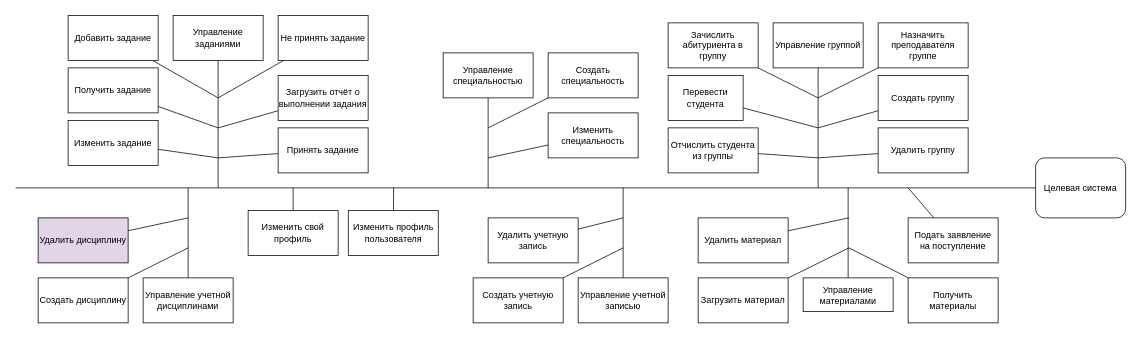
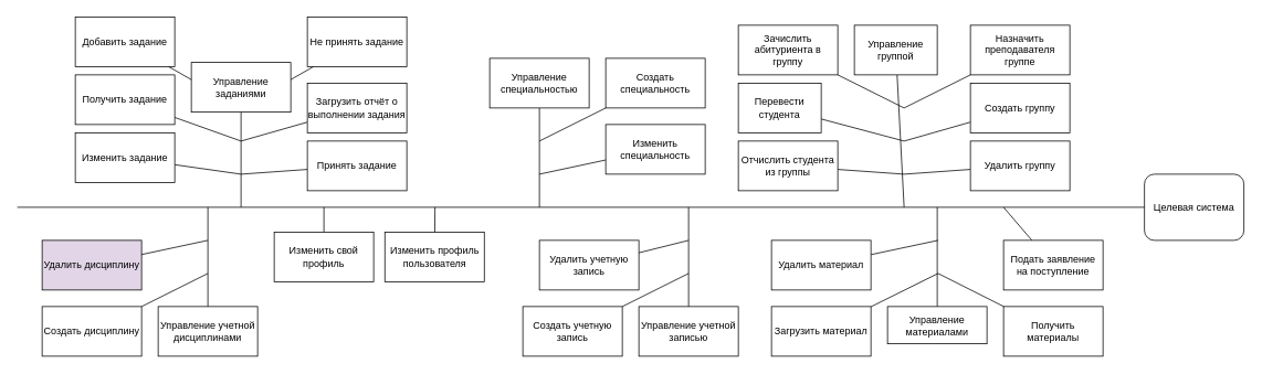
  <mxCell id="0" />
  <mxCell id="1" parent="0" />
  <mxCell id="2" value="Целевая система" style="rounded=1;whiteSpace=wrap;html=1;" parent="1" vertex="1"><mxGeometry x="1380" y="210" width="120" height="80" as="geometry" /></mxCell>
  <mxCell id="3" value="" style="endArrow=none;html=1;" parent="1" target="2" edge="1"><mxGeometry width="50" height="50" relative="1" as="geometry"><mxPoint x="20" y="250" as="sourcePoint" /><mxPoint x="570" y="150" as="targetPoint" /></mxGeometry></mxCell>
  <mxCell id="4" style="edgeStyle=none;rounded=0;orthogonalLoop=1;jettySize=auto;html=1;endArrow=none;endFill=0;" parent="1" source="5" edge="1"><mxGeometry relative="1" as="geometry"><mxPoint x="290" y="170" as="targetPoint" /></mxGeometry></mxCell>
  <mxCell id="5" value="&lt;span&gt;Получить задание&lt;/span&gt;" style="rounded=0;whiteSpace=wrap;html=1;" parent="1" vertex="1"><mxGeometry x="90" y="90" width="120" height="60" as="geometry" /></mxCell>
  <mxCell id="6" style="edgeStyle=none;rounded=0;orthogonalLoop=1;jettySize=auto;html=1;endArrow=none;endFill=0;" parent="1" source="7" edge="1"><mxGeometry relative="1" as="geometry"><mxPoint x="290" y="130" as="targetPoint" /></mxGeometry></mxCell>
  <mxCell id="7" value="&lt;span&gt;Добавить задание&lt;/span&gt;" style="rounded=0;whiteSpace=wrap;html=1;" parent="1" vertex="1"><mxGeometry x="90" y="20" width="120" height="60" as="geometry" /></mxCell>
  <mxCell id="8" style="edgeStyle=none;rounded=0;orthogonalLoop=1;jettySize=auto;html=1;endArrow=none;endFill=0;" parent="1" source="9" edge="1"><mxGeometry relative="1" as="geometry"><mxPoint x="1090" y="210" as="targetPoint" /></mxGeometry></mxCell>
  <mxCell id="9" value="&lt;span&gt;Отчислить студента из группы&lt;br&gt;&lt;/span&gt;" style="rounded=0;whiteSpace=wrap;html=1;" parent="1" vertex="1"><mxGeometry x="890" y="170" width="120" height="60" as="geometry" /></mxCell>
  <mxCell id="10" style="edgeStyle=none;rounded=0;orthogonalLoop=1;jettySize=auto;html=1;endArrow=none;endFill=0;" parent="1" source="11" edge="1"><mxGeometry relative="1" as="geometry"><mxPoint x="1210" y="250" as="targetPoint" /></mxGeometry></mxCell>
  <mxCell id="11" value="&lt;span&gt;Подать заявление на поступление&lt;/span&gt;" style="rounded=0;whiteSpace=wrap;html=1;" parent="1" vertex="1"><mxGeometry x="1210" y="290" width="120" height="60" as="geometry" /></mxCell>
  <mxCell id="12" style="edgeStyle=none;rounded=0;orthogonalLoop=1;jettySize=auto;html=1;endArrow=none;endFill=0;" parent="1" source="13" edge="1"><mxGeometry relative="1" as="geometry"><mxPoint x="1090" y="130" as="targetPoint" /></mxGeometry></mxCell>
  <mxCell id="13" value="&lt;span&gt;Зачислить абитуриента в группу&lt;/span&gt;" style="rounded=0;whiteSpace=wrap;html=1;" parent="1" vertex="1"><mxGeometry x="890" y="30" width="120" height="60" as="geometry" /></mxCell>
  <mxCell id="14" style="edgeStyle=none;rounded=0;orthogonalLoop=1;jettySize=auto;html=1;endArrow=none;endFill=0;" parent="1" source="15" edge="1"><mxGeometry relative="1" as="geometry"><mxPoint x="650" y="170" as="targetPoint" /></mxGeometry></mxCell>
  <mxCell id="15" value="&lt;span&gt;Создать специальность&lt;/span&gt;" style="rounded=0;whiteSpace=wrap;html=1;" parent="1" vertex="1"><mxGeometry x="730" y="70" width="120" height="60" as="geometry" /></mxCell>
  <mxCell id="16" style="edgeStyle=none;rounded=0;orthogonalLoop=1;jettySize=auto;html=1;endArrow=none;endFill=0;" parent="1" source="17" edge="1"><mxGeometry relative="1" as="geometry"><mxPoint x="290" y="170" as="targetPoint" /></mxGeometry></mxCell>
  <mxCell id="17" value="&lt;span&gt;Загрузить отчёт о выполнении задания&lt;/span&gt;" style="rounded=0;whiteSpace=wrap;html=1;" parent="1" vertex="1"><mxGeometry x="370" y="100" width="120" height="60" as="geometry" /></mxCell>
  <mxCell id="18" value="Удалить учетную запись" style="rounded=0;whiteSpace=wrap;html=1;" parent="1" vertex="1"><mxGeometry x="650" y="290" width="120" height="60" as="geometry" /></mxCell>
  <mxCell id="19" value="Создать учетную запись" style="rounded=0;whiteSpace=wrap;html=1;" parent="1" vertex="1"><mxGeometry x="630" y="370" width="120" height="60" as="geometry" /></mxCell>
  <mxCell id="20" value="Управление&amp;nbsp;учетной записью" style="rounded=0;whiteSpace=wrap;html=1;" parent="1" vertex="1"><mxGeometry x="770" y="370" width="120" height="60" as="geometry" /></mxCell>
  <mxCell id="21" value="" style="endArrow=none;html=1;" parent="1" source="20" edge="1"><mxGeometry width="50" height="50" relative="1" as="geometry"><mxPoint x="1070" y="515" as="sourcePoint" /><mxPoint x="830" y="250" as="targetPoint" /></mxGeometry></mxCell>
  <mxCell id="22" value="" style="endArrow=none;html=1;" parent="1" source="18" edge="1"><mxGeometry width="50" height="50" relative="1" as="geometry"><mxPoint x="1070" y="515" as="sourcePoint" /><mxPoint x="830" y="290" as="targetPoint" /></mxGeometry></mxCell>
  <mxCell id="23" value="" style="endArrow=none;html=1;" parent="1" source="19" edge="1"><mxGeometry width="50" height="50" relative="1" as="geometry"><mxPoint x="1070" y="515" as="sourcePoint" /><mxPoint x="830" y="330" as="targetPoint" /></mxGeometry></mxCell>
  <mxCell id="24" style="rounded=0;orthogonalLoop=1;jettySize=auto;html=1;endArrow=none;endFill=0;" parent="1" source="25" edge="1"><mxGeometry relative="1" as="geometry"><mxPoint x="1090" y="250" as="targetPoint" /></mxGeometry></mxCell>
- <mxCell id="25" value="Управление группой" style="rounded=0;whiteSpace=wrap;html=1;" parent="1" vertex="1"><mxGeometry x="1030" y="30" width="120" height="60" as="geometry" /></mxCell>
+ <mxCell id="25" value="Управление группой" style="rounded=0;whiteSpace=wrap;html=1;" parent="1" vertex="1"><mxGeometry x="1030" y="30" width="100" height="60" as="geometry" /></mxCell>
  <mxCell id="26" style="rounded=0;orthogonalLoop=1;jettySize=auto;html=1;endArrow=none;endFill=0;" parent="1" source="27" edge="1"><mxGeometry relative="1" as="geometry"><mxPoint x="1090" y="170" as="targetPoint" /></mxGeometry></mxCell>
  <mxCell id="27" value="Создать группу" style="rounded=0;whiteSpace=wrap;html=1;" parent="1" vertex="1"><mxGeometry x="1170" y="100" width="120" height="60" as="geometry" /></mxCell>
  <mxCell id="28" style="edgeStyle=none;rounded=0;orthogonalLoop=1;jettySize=auto;html=1;endArrow=none;endFill=0;" parent="1" source="29" edge="1"><mxGeometry relative="1" as="geometry"><mxPoint x="1090" y="210" as="targetPoint" /></mxGeometry></mxCell>
  <mxCell id="29" value="Удалить группу" style="rounded=0;whiteSpace=wrap;html=1;" parent="1" vertex="1"><mxGeometry x="1170" y="170" width="120" height="60" as="geometry" /></mxCell>
  <mxCell id="30" style="rounded=0;orthogonalLoop=1;jettySize=auto;html=1;endArrow=none;endFill=0;" parent="1" source="31" edge="1"><mxGeometry relative="1" as="geometry"><mxPoint x="1130" y="250" as="targetPoint" /></mxGeometry></mxCell>
  <mxCell id="31" value="Управление материалами" style="rounded=0;whiteSpace=wrap;html=1;" parent="1" vertex="1"><mxGeometry x="1070" y="370" width="120" height="45" as="geometry" /></mxCell>
  <mxCell id="32" style="edgeStyle=none;rounded=0;orthogonalLoop=1;jettySize=auto;html=1;endArrow=none;endFill=0;" parent="1" source="33" edge="1"><mxGeometry relative="1" as="geometry"><mxPoint x="1131" y="330" as="targetPoint" /></mxGeometry></mxCell>
  <mxCell id="33" value="Загрузить материал" style="rounded=0;whiteSpace=wrap;html=1;" parent="1" vertex="1"><mxGeometry x="930" y="370" width="120" height="60" as="geometry" /></mxCell>
  <mxCell id="34" style="edgeStyle=none;rounded=0;orthogonalLoop=1;jettySize=auto;html=1;endArrow=none;endFill=0;" parent="1" source="35" edge="1"><mxGeometry relative="1" as="geometry"><mxPoint x="1131" y="290" as="targetPoint" /></mxGeometry></mxCell>
  <mxCell id="35" value="Удалить материал" style="rounded=0;whiteSpace=wrap;html=1;" parent="1" vertex="1"><mxGeometry x="930" y="290" width="120" height="60" as="geometry" /></mxCell>
  <mxCell id="36" style="edgeStyle=none;rounded=0;orthogonalLoop=1;jettySize=auto;html=1;endArrow=none;endFill=0;" parent="1" source="37" edge="1"><mxGeometry relative="1" as="geometry"><mxPoint x="1131" y="330" as="targetPoint" /></mxGeometry></mxCell>
  <mxCell id="37" value="Получить материалы" style="rounded=0;whiteSpace=wrap;html=1;" parent="1" vertex="1"><mxGeometry x="1210" y="370" width="120" height="60" as="geometry" /></mxCell>
  <mxCell id="38" style="edgeStyle=none;rounded=0;orthogonalLoop=1;jettySize=auto;html=1;endArrow=none;endFill=0;" parent="1" source="39" edge="1"><mxGeometry relative="1" as="geometry"><mxPoint x="650" y="250" as="targetPoint" /></mxGeometry></mxCell>
  <mxCell id="39" value="&lt;span&gt;Управление специальностью&lt;/span&gt;" style="rounded=0;whiteSpace=wrap;html=1;" parent="1" vertex="1"><mxGeometry x="590" y="70" width="120" height="60" as="geometry" /></mxCell>
  <mxCell id="40" style="edgeStyle=none;rounded=0;orthogonalLoop=1;jettySize=auto;html=1;endArrow=none;endFill=0;" parent="1" source="41" edge="1"><mxGeometry relative="1" as="geometry"><mxPoint x="650" y="210" as="targetPoint" /></mxGeometry></mxCell>
  <mxCell id="41" value="&lt;span&gt;Изменить специальность&lt;/span&gt;" style="rounded=0;whiteSpace=wrap;html=1;" parent="1" vertex="1"><mxGeometry x="730" y="150" width="120" height="60" as="geometry" /></mxCell>
  <mxCell id="42" style="edgeStyle=none;rounded=0;orthogonalLoop=1;jettySize=auto;html=1;endArrow=none;endFill=0;" parent="1" source="43" edge="1"><mxGeometry relative="1" as="geometry"><mxPoint x="290" y="210" as="targetPoint" /></mxGeometry></mxCell>
  <mxCell id="43" value="&lt;span&gt;Изменить задание&lt;/span&gt;" style="rounded=0;whiteSpace=wrap;html=1;" parent="1" vertex="1"><mxGeometry x="90" y="160" width="120" height="60" as="geometry" /></mxCell>
  <mxCell id="44" style="edgeStyle=none;rounded=0;orthogonalLoop=1;jettySize=auto;html=1;endArrow=none;endFill=0;" parent="1" source="45" edge="1"><mxGeometry relative="1" as="geometry"><mxPoint x="290" y="210" as="targetPoint" /></mxGeometry></mxCell>
  <mxCell id="45" value="Принять задание" style="rounded=0;whiteSpace=wrap;html=1;" parent="1" vertex="1"><mxGeometry x="370" y="170" width="120" height="60" as="geometry" /></mxCell>
  <mxCell id="46" style="edgeStyle=none;rounded=0;orthogonalLoop=1;jettySize=auto;html=1;endArrow=none;endFill=0;" parent="1" source="47" edge="1"><mxGeometry relative="1" as="geometry"><mxPoint x="290" y="130" as="targetPoint" /></mxGeometry></mxCell>
  <mxCell id="47" value="Не принять задание" style="rounded=0;whiteSpace=wrap;html=1;" parent="1" vertex="1"><mxGeometry x="370" y="20" width="120" height="60" as="geometry" /></mxCell>
  <mxCell id="48" style="edgeStyle=none;rounded=0;orthogonalLoop=1;jettySize=auto;html=1;endArrow=none;endFill=0;" parent="1" source="49" edge="1"><mxGeometry relative="1" as="geometry"><mxPoint x="290" y="250" as="targetPoint" /></mxGeometry></mxCell>
- <mxCell id="49" value="Управление заданиями" style="rounded=0;whiteSpace=wrap;html=1;" parent="1" vertex="1"><mxGeometry x="230" y="20" width="120" height="60" as="geometry" /></mxCell>
+ <mxCell id="49" value="Управление заданиями" style="rounded=0;whiteSpace=wrap;html=1;" parent="1" vertex="1"><mxGeometry x="230" y="75" width="120" height="60" as="geometry" /></mxCell>
  <mxCell id="50" style="rounded=0;orthogonalLoop=1;jettySize=auto;html=1;endArrow=none;endFill=0;" parent="1" source="51" edge="1"><mxGeometry relative="1" as="geometry"><mxPoint x="1090" y="170" as="targetPoint" /></mxGeometry></mxCell>
  <mxCell id="51" value="&lt;span&gt;Перевести студента&lt;/span&gt;" style="rounded=0;whiteSpace=wrap;html=1;" parent="1" vertex="1"><mxGeometry x="890" y="100" width="100" height="60" as="geometry" /></mxCell>
  <mxCell id="52" style="edgeStyle=none;rounded=0;orthogonalLoop=1;jettySize=auto;html=1;endArrow=none;endFill=0;" parent="1" source="53" edge="1"><mxGeometry relative="1" as="geometry"><mxPoint x="524" y="250" as="targetPoint" /></mxGeometry></mxCell>
  <mxCell id="53" value="Изменить профиль пользователя" style="rounded=0;whiteSpace=wrap;html=1;" parent="1" vertex="1"><mxGeometry x="463.5" y="280" width="120" height="60" as="geometry" /></mxCell>
  <mxCell id="54" style="edgeStyle=none;rounded=0;orthogonalLoop=1;jettySize=auto;html=1;endArrow=none;endFill=0;" parent="1" source="55" edge="1"><mxGeometry relative="1" as="geometry"><mxPoint x="390" y="250" as="targetPoint" /></mxGeometry></mxCell>
  <mxCell id="55" value="Изменить свой профиль" style="rounded=0;whiteSpace=wrap;html=1;" parent="1" vertex="1"><mxGeometry x="330" y="280" width="120" height="60" as="geometry" /></mxCell>
  <mxCell id="56" style="rounded=0;orthogonalLoop=1;jettySize=auto;html=1;endArrow=none;endFill=0;" edge="1" parent="1" source="57"><mxGeometry relative="1" as="geometry"><mxPoint x="1090" y="130" as="targetPoint" /></mxGeometry></mxCell>
  <mxCell id="57" value="Назначить преподавателя группе" style="rounded=0;whiteSpace=wrap;html=1;" vertex="1" parent="1"><mxGeometry x="1170" y="30" width="120" height="60" as="geometry" /></mxCell>
  <mxCell id="58" value="Создать дисциплину" style="rounded=0;whiteSpace=wrap;html=1;" vertex="1" parent="1"><mxGeometry y="370" width="120" height="60" as="geometry" x="50" /></mxCell>
  <mxCell id="59" value="Удалить дисциплину" style="rounded=0;whiteSpace=wrap;html=1;fillColor=#e1d5e7;" vertex="1" parent="1"><mxGeometry y="290" width="120" height="60" as="geometry" x="50" /></mxCell>
  <mxCell id="60" value="Управление&amp;nbsp;учетной дисциплинами" style="rounded=0;whiteSpace=wrap;html=1;" vertex="1" parent="1"><mxGeometry x="190" y="370" width="120" height="60" as="geometry" /></mxCell>
  <mxCell id="61" value="" style="endArrow=none;html=1;" edge="1" source="58" parent="1"><mxGeometry width="50" height="50" relative="1" as="geometry"><mxPoint x="490" y="515" as="sourcePoint" /><mxPoint x="250" y="330" as="targetPoint" /></mxGeometry></mxCell>
  <mxCell id="62" value="" style="endArrow=none;html=1;" edge="1" source="59" parent="1"><mxGeometry width="50" height="50" relative="1" as="geometry"><mxPoint x="490" y="515" as="sourcePoint" /><mxPoint x="250" y="290" as="targetPoint" /></mxGeometry></mxCell>
  <mxCell id="63" value="" style="endArrow=none;html=1;" edge="1" source="60" parent="1"><mxGeometry width="50" height="50" relative="1" as="geometry"><mxPoint x="490" y="515" as="sourcePoint" /><mxPoint x="250" y="250" as="targetPoint" /></mxGeometry></mxCell>
